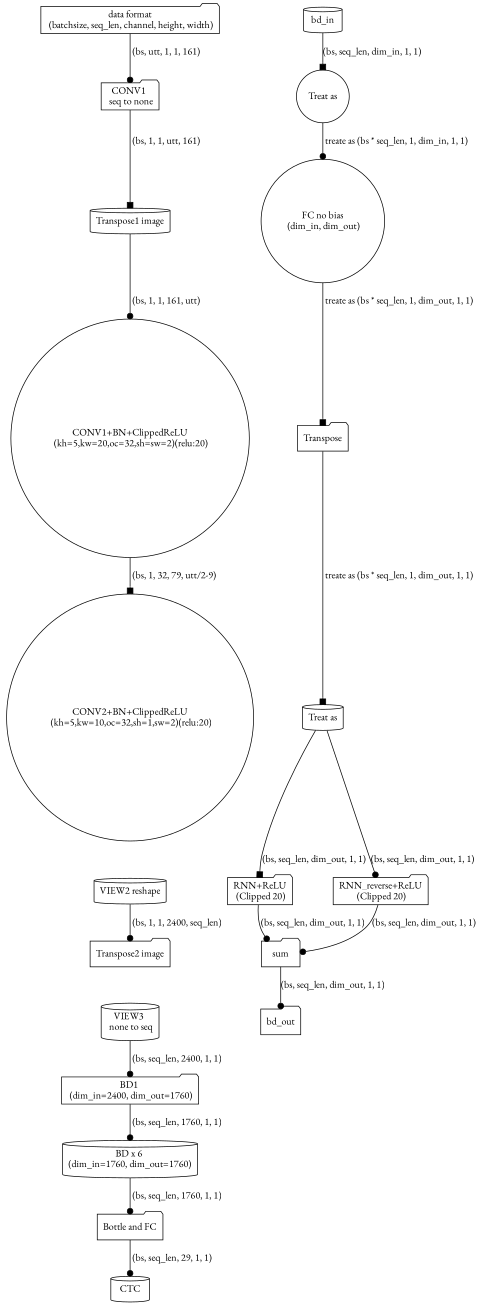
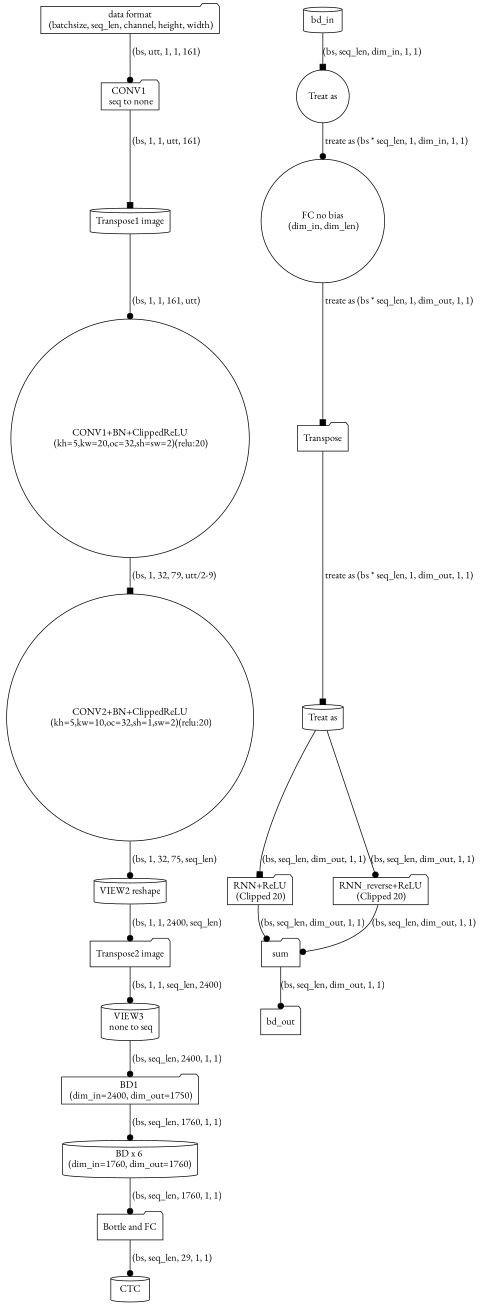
  digraph {
    fontname="EB Garamond"
    node [fontname="EB Garamond" shape=folder]
    edge [arrowhead=dot fontname="EB Garamond"]
    n1 [label="data format\n (batchsize, seq_len, channel, height, width)"]
    n2 [label="CONV1 \n seq to none"]
    n3 [label="Transpose1 image" shape=cylinder]
    n4 [label="CONV1+BN+ClippedReLU\n (kh=5,kw=20,oc=32,sh=sw=2)(relu:20)" shape=circle]
    n5 [label="CONV2+BN+ClippedReLU\n (kh=5,kw=10,oc=32,sh=1,sw=2)(relu:20)" shape=circle]
    n6 [label="VIEW2 reshape" shape=cylinder]
    n7 [label="Transpose2 image"]
    n8 [label="VIEW3 \n none to seq" shape=cylinder]
-   n9 [label="BD1 \n (dim_in=2400, dim_out=1760)"]
+   n9 [label="BD1 \n (dim_in=2400, dim_out=1750)"]
    n10 [label="BD x 6 \n(dim_in=1760, dim_out=1760)" shape=cylinder]
    n11 [label="Bottle and FC"]
    CTC [shape=cylinder]
    n13 [label="Treat as" shape=circle]
-   n14 [label="FC no bias\n (dim_in, dim_out)" shape=circle]
+   n14 [label="FC no bias\n (dim_in, dim_len)" shape=circle]
    n15 [label=Transpose]
    n16 [label="Treat as" shape=cylinder]
    n17 [label="RNN+ReLU\n (Clipped 20)"]
    n18 [label="RNN_reverse+ReLU\n (Clipped 20)"]
    sum
    bd_out
    bd_in [shape=cylinder]
    n1 -> n2 [label=" (bs, utt, 1, 1, 161)"]
    n2 -> n3 [arrowhead=box label=" (bs, 1, 1, utt, 161)"]
    n3 -> n4 [label=" (bs, 1, 1, 161, utt)"]
    n4 -> n5 [arrowhead=box label=" (bs, 1, 32, 79, utt/2-9)"]
+   n5 -> n6 [label=" (bs, 1, 32, 75, seq_len)"]
    n6 -> n7 [label=" (bs, 1, 1, 2400, seq_len)"]
+   n7 -> n8 [label=" (bs, 1, 1, seq_len, 2400)"]
    n8 -> n9 [label=" (bs, seq_len, 2400, 1, 1)"]
    n9 -> n10 [label=" (bs, seq_len, 1760, 1, 1)"]
    n10 -> n11 [label=" (bs, seq_len, 1760, 1, 1)"]
    n11 -> CTC [label=" (bs, seq_len, 29, 1, 1)"]
    n13 -> n14 [label=" treate as (bs * seq_len, 1, dim_in, 1, 1)"]
    n14 -> n15 [arrowhead=box label=" treate as (bs * seq_len, 1, dim_out, 1, 1)"]
    n15 -> n16 [arrowhead=box label=" treate as (bs * seq_len, 1, dim_out, 1, 1)"]
    n16 -> n17 [arrowhead=box label="(bs, seq_len, dim_out, 1, 1)"]
    n16 -> n18 [label="(bs, seq_len, dim_out, 1, 1)"]
    n17 -> sum [label="(bs, seq_len, dim_out, 1, 1)"]
    n18 -> sum [label="(bs, seq_len, dim_out, 1, 1)"]
    sum -> bd_out [label="(bs, seq_len, dim_out, 1, 1)"]
    bd_in -> n13 [arrowhead=box label="(bs, seq_len, dim_in, 1, 1)"]
  }
